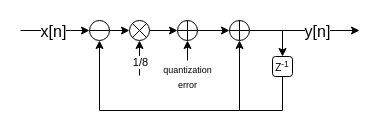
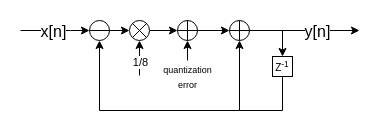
  <mxCell id="0" />
  <mxCell id="1" parent="0" />
  <mxCell id="2" value="" style="endArrow=classic;html=1;rounded=0;entryX=0;entryY=0.5;entryDx=0;entryDy=0;" parent="1" target="5" edge="1"><mxGeometry width="50" height="50" relative="1" as="geometry"><mxPoint x="20" y="30" as="sourcePoint" /><mxPoint x="110" y="35" as="targetPoint" /><Array as="points"><mxPoint x="70" y="30" /></Array></mxGeometry></mxCell>
  <mxCell id="3" value="&lt;font style=&quot;font-size: 16px;&quot;&gt;x[n]&lt;/font&gt;" style="edgeLabel;html=1;align=center;verticalAlign=middle;resizable=0;points=[];" parent="2" vertex="1" connectable="0"><mxGeometry x="-0.617" y="-2" relative="1" as="geometry"><mxPoint x="19" y="-2" as="offset" /></mxGeometry></mxCell>
  <mxCell id="4" style="edgeStyle=orthogonalEdgeStyle;rounded=0;orthogonalLoop=1;jettySize=auto;html=1;exitX=1;exitY=0.5;exitDx=0;exitDy=0;entryX=0;entryY=0.5;entryDx=0;entryDy=0;" parent="1" source="5" target="7" edge="1"><mxGeometry relative="1" as="geometry" /></mxCell>
  <mxCell id="5" value="" style="shape=lineEllipse;perimeter=ellipsePerimeter;whiteSpace=wrap;html=1;backgroundOutline=1;" parent="1" vertex="1"><mxGeometry x="89" y="20" width="20" height="20" as="geometry" /></mxCell>
  <mxCell id="6" style="edgeStyle=orthogonalEdgeStyle;rounded=0;orthogonalLoop=1;jettySize=auto;html=1;entryX=0;entryY=0.5;entryDx=0;entryDy=0;" edge="1" parent="1" source="7" target="17"><mxGeometry relative="1" as="geometry" /></mxCell>
  <mxCell id="7" value="" style="shape=sumEllipse;perimeter=ellipsePerimeter;whiteSpace=wrap;html=1;backgroundOutline=1;" parent="1" vertex="1"><mxGeometry x="129" y="20" width="20" height="20" as="geometry" /></mxCell>
  <mxCell id="8" value="" style="endArrow=classic;html=1;rounded=0;entryX=0.5;entryY=1;entryDx=0;entryDy=0;" parent="1" target="7" edge="1"><mxGeometry width="50" height="50" relative="1" as="geometry"><mxPoint x="139" y="75" as="sourcePoint" /><mxPoint x="159" y="55" as="targetPoint" /><Array as="points" /></mxGeometry></mxCell>
  <mxCell id="9" value="1/8" style="edgeLabel;html=1;align=center;verticalAlign=middle;resizable=0;points=[];" parent="8" vertex="1" connectable="0"><mxGeometry x="-0.422" y="1" relative="1" as="geometry"><mxPoint x="1" y="-4" as="offset" /></mxGeometry></mxCell>
  <mxCell id="10" style="edgeStyle=orthogonalEdgeStyle;rounded=0;orthogonalLoop=1;jettySize=auto;html=1;exitX=1;exitY=0.5;exitDx=0;exitDy=0;" parent="1" source="20" edge="1"><mxGeometry relative="1" as="geometry"><mxPoint x="359" y="30" as="targetPoint" /><Array as="points"><mxPoint x="229" y="30" /></Array><mxPoint x="239" y="30" as="sourcePoint" /></mxGeometry></mxCell>
  <mxCell id="11" value="&lt;font style=&quot;font-size: 16px;&quot;&gt;y[n]&lt;/font&gt;" style="edgeLabel;html=1;align=center;verticalAlign=middle;resizable=0;points=[];" parent="10" vertex="1" connectable="0"><mxGeometry x="0.291" y="1" relative="1" as="geometry"><mxPoint x="10" y="1" as="offset" /></mxGeometry></mxCell>
- <mxCell id="12" value="&lt;font style=&quot;font-size: 10px;&quot;&gt;Z&lt;sup&gt;-1&lt;/sup&gt;&lt;/font&gt;" style="whiteSpace=wrap;html=1;rounded=1;" parent="1" vertex="1"><mxGeometry x="272" y="56" width="20" height="20" as="geometry" /></mxCell>
+ <mxCell id="12" value="&lt;font style=&quot;font-size: 10px;&quot;&gt;Z&lt;sup&gt;-1&lt;/sup&gt;&lt;/font&gt;" style="rounded=0;whiteSpace=wrap;html=1;" parent="1" vertex="1"><mxGeometry x="272" y="56" width="20" height="20" as="geometry" /></mxCell>
  <mxCell id="13" value="" style="endArrow=classic;html=1;rounded=0;entryX=0.5;entryY=0;entryDx=0;entryDy=0;" parent="1" target="12" edge="1"><mxGeometry width="50" height="50" relative="1" as="geometry"><mxPoint x="282" y="30" as="sourcePoint" /><mxPoint x="207" y="50" as="targetPoint" /></mxGeometry></mxCell>
  <mxCell id="14" value="" style="endArrow=classic;html=1;rounded=0;entryX=0.5;entryY=1;entryDx=0;entryDy=0;exitX=0.5;exitY=1;exitDx=0;exitDy=0;" parent="1" source="12" edge="1" target="20"><mxGeometry width="50" height="50" relative="1" as="geometry"><mxPoint x="249" y="76" as="sourcePoint" /><mxPoint x="189" y="40" as="targetPoint" /><Array as="points"><mxPoint x="282" y="110" /><mxPoint x="239" y="110" /></Array></mxGeometry></mxCell>
  <mxCell id="15" value="" style="endArrow=classic;html=1;rounded=0;entryX=0.5;entryY=1;entryDx=0;entryDy=0;" parent="1" edge="1"><mxGeometry width="50" height="50" relative="1" as="geometry"><mxPoint x="239" y="110" as="sourcePoint" /><mxPoint x="99" y="40" as="targetPoint" /><Array as="points"><mxPoint x="99" y="110" /></Array></mxGeometry></mxCell>
  <mxCell id="16" value="" style="edgeStyle=orthogonalEdgeStyle;rounded=0;orthogonalLoop=1;jettySize=auto;html=1;" edge="1" parent="1" source="17" target="20"><mxGeometry relative="1" as="geometry" /></mxCell>
  <mxCell id="17" value="" style="shape=orEllipse;perimeter=ellipsePerimeter;whiteSpace=wrap;html=1;backgroundOutline=1;" vertex="1" parent="1"><mxGeometry x="177" y="20" width="20" height="20" as="geometry" /></mxCell>
  <mxCell id="18" value="" style="endArrow=classic;html=1;rounded=0;entryX=0.5;entryY=1;entryDx=0;entryDy=0;" edge="1" parent="1" target="17"><mxGeometry width="50" height="50" relative="1" as="geometry"><mxPoint x="187" y="60" as="sourcePoint" /><mxPoint x="267" y="50" as="targetPoint" /></mxGeometry></mxCell>
  <mxCell id="19" value="&lt;font style=&quot;font-size: 9px;&quot;&gt;quantization &lt;br&gt;error&lt;/font&gt;" style="text;html=1;align=center;verticalAlign=middle;resizable=0;points=[];autosize=1;strokeColor=none;fillColor=none;" vertex="1" parent="1"><mxGeometry x="152" y="56" width="70" height="40" as="geometry" /></mxCell>
  <mxCell id="20" value="" style="shape=orEllipse;perimeter=ellipsePerimeter;whiteSpace=wrap;html=1;backgroundOutline=1;" parent="1" vertex="1"><mxGeometry x="229" y="20" width="20" height="20" as="geometry" /></mxCell>
